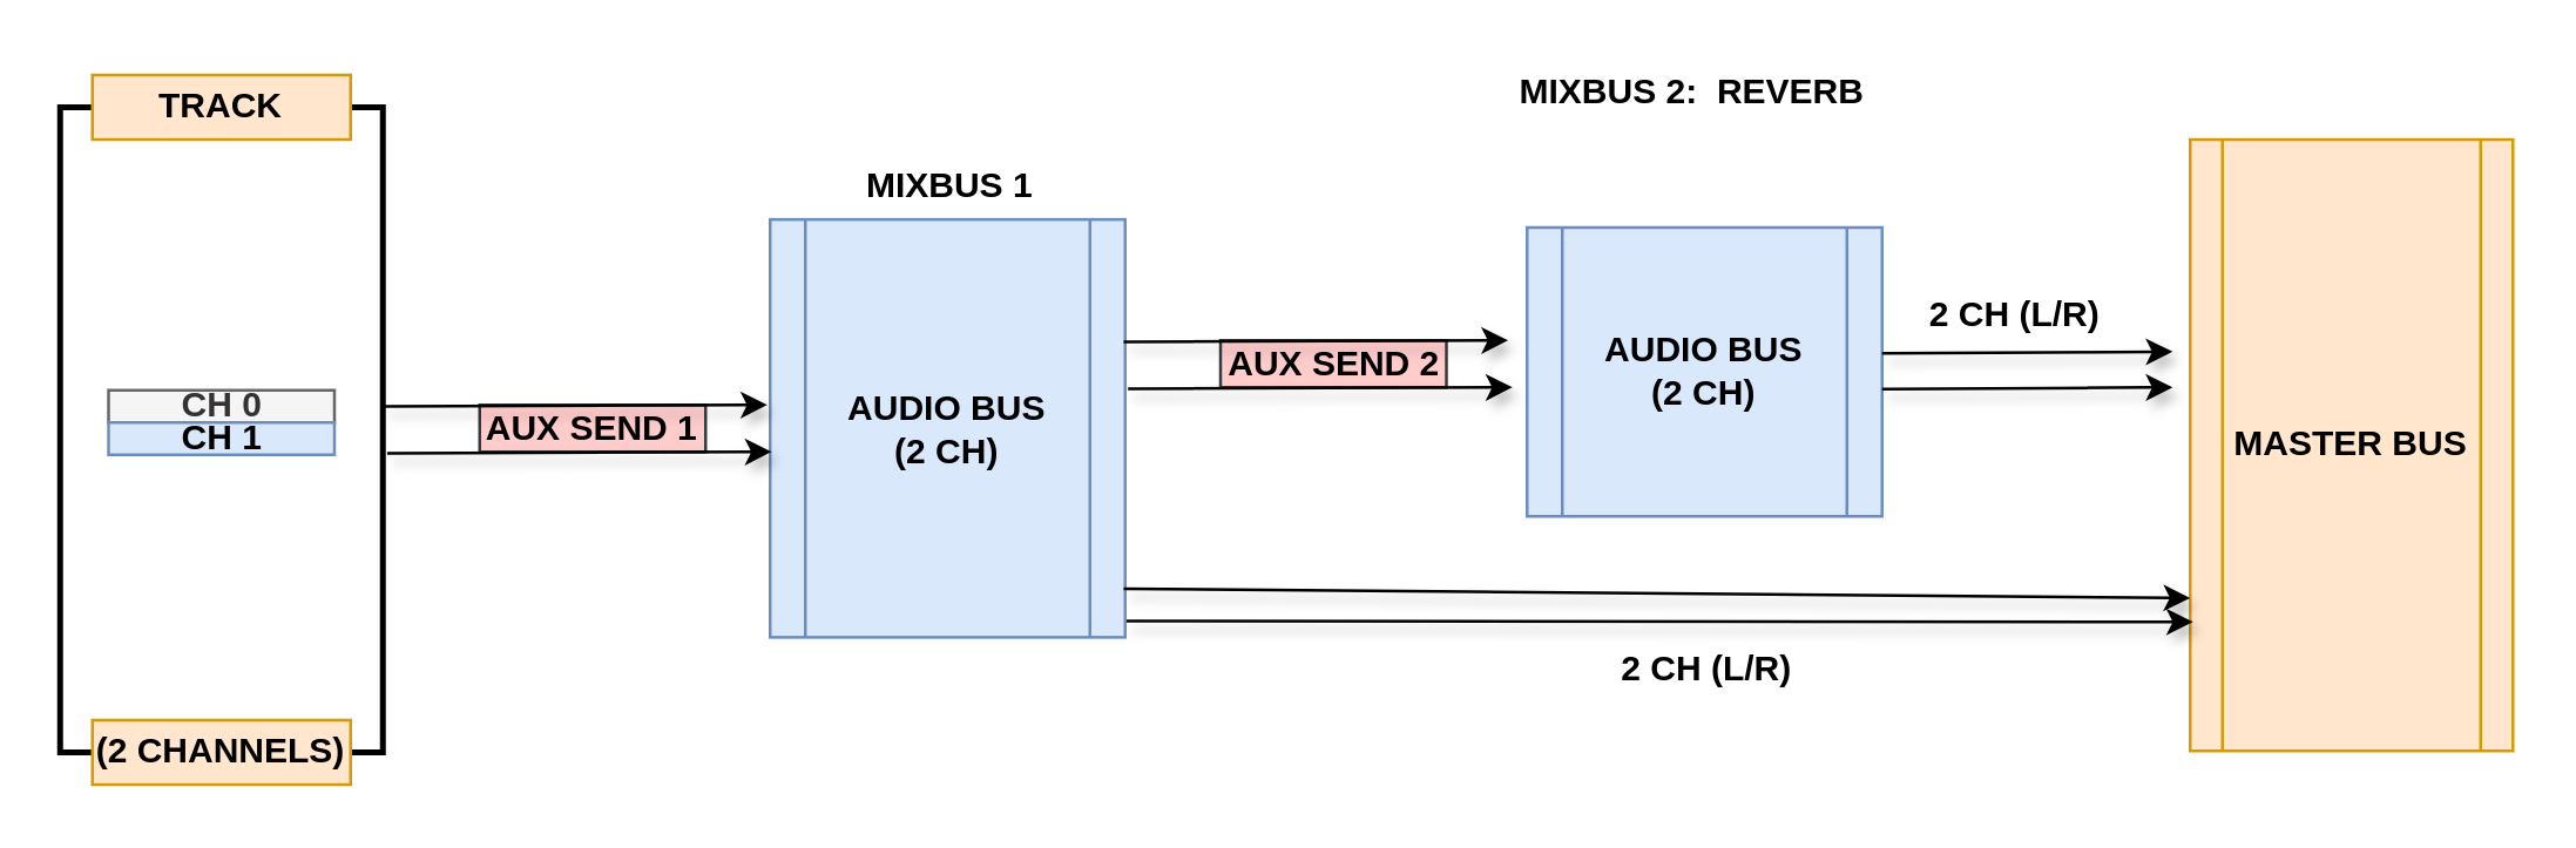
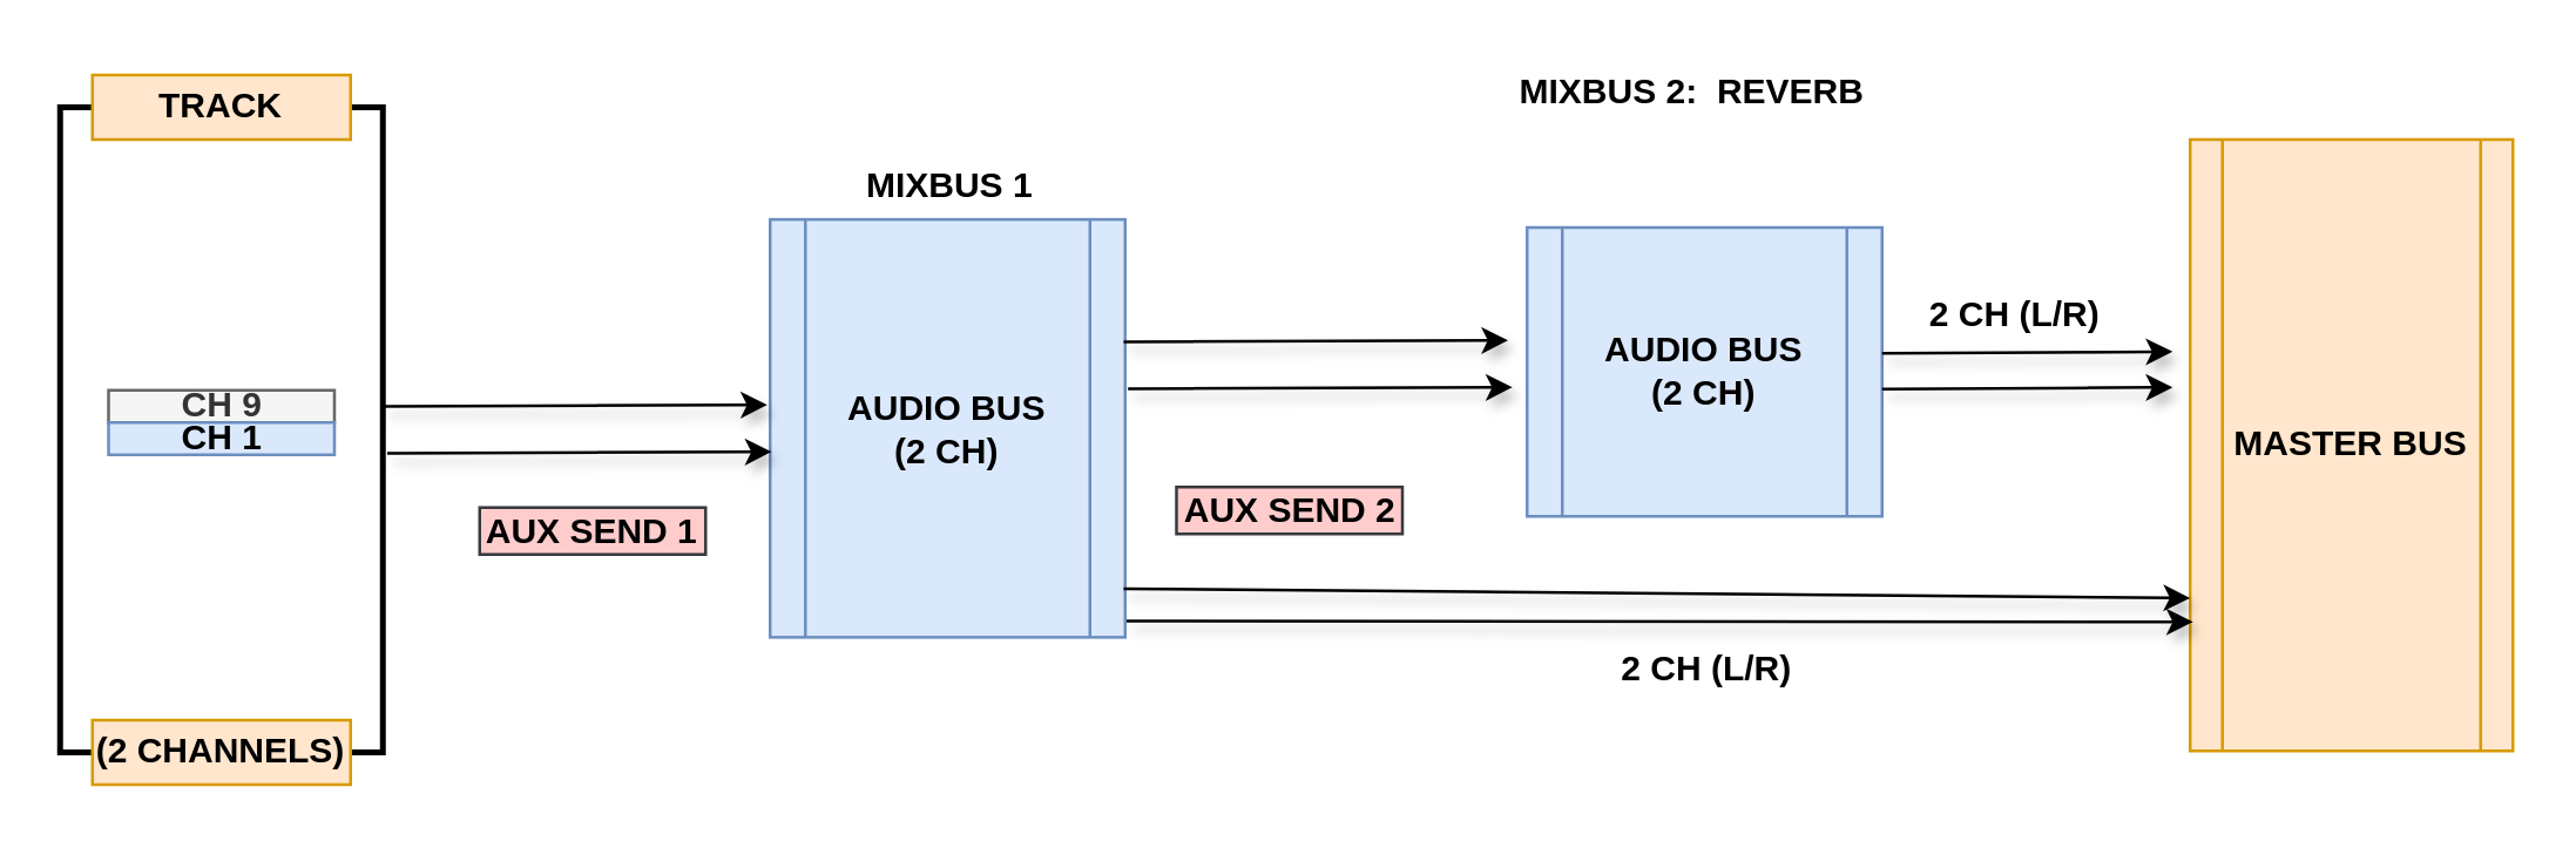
  <mxCell id="0" />
  <mxCell id="1" parent="0" />
  <mxCell id="2" value="&lt;b&gt;AUDIO BUS&lt;br&gt;(2 CH)&lt;/b&gt;" style="shape=process;whiteSpace=wrap;html=1;backgroundOutline=1;fillColor=#dae8fc;strokeColor=#6c8ebf;" parent="1" vertex="1"><mxGeometry x="262" y="74.25" width="121" height="142.5" as="geometry" /></mxCell>
  <mxCell id="3" value="&lt;b&gt;MASTER BUS&lt;/b&gt;" style="shape=process;whiteSpace=wrap;html=1;backgroundOutline=1;fillColor=#ffe6cc;strokeColor=#d79b00;" parent="1" vertex="1"><mxGeometry x="746" y="47" width="110" height="208.5" as="geometry" /></mxCell>
- <mxCell id="4" value="&lt;b&gt;CH 0&lt;/b&gt;" style="rounded=0;whiteSpace=wrap;html=1;fillColor=#f5f5f5;strokeColor=#666666;fontColor=#333333;" parent="1" vertex="1"><mxGeometry x="36.5" y="132.5" width="77" height="11" as="geometry" /></mxCell>
+ <mxCell id="4" value="&lt;b&gt;CH 9&lt;/b&gt;" style="rounded=0;whiteSpace=wrap;html=1;fillColor=#f5f5f5;strokeColor=#666666;fontColor=#333333;" parent="1" vertex="1"><mxGeometry x="36.5" y="132.5" width="77" height="11" as="geometry" /></mxCell>
  <mxCell id="5" value="&lt;b&gt;CH 1&lt;br&gt;&lt;/b&gt;" style="rounded=0;whiteSpace=wrap;html=1;fillColor=#dae8fc;strokeColor=#6c8ebf;" parent="1" vertex="1"><mxGeometry x="36.5" y="143.5" width="77" height="11" as="geometry" /></mxCell>
  <mxCell id="6" value="" style="strokeWidth=2;html=1;shape=mxgraph.flowchart.annotation_1;align=left;pointerEvents=1;labelBackgroundColor=none;fontColor=#000000;" parent="1" vertex="1"><mxGeometry x="20" y="36" width="22" height="220" as="geometry" /></mxCell>
  <mxCell id="7" value="" style="strokeWidth=2;html=1;shape=mxgraph.flowchart.annotation_1;align=left;pointerEvents=1;labelBackgroundColor=none;fontColor=#000000;rotation=-180;" parent="1" vertex="1"><mxGeometry x="108" y="36" width="22" height="220" as="geometry" /></mxCell>
  <mxCell id="8" value="&lt;b&gt;TRACK&lt;/b&gt;" style="rounded=0;whiteSpace=wrap;html=1;labelBackgroundColor=none;fillColor=#ffe6cc;strokeColor=#d79b00;" parent="1" vertex="1"><mxGeometry x="31" y="25" width="88" height="22" as="geometry" /></mxCell>
  <mxCell id="9" value="&lt;b&gt;(2 CHANNELS)&lt;/b&gt;" style="rounded=0;whiteSpace=wrap;html=1;labelBackgroundColor=none;fillColor=#ffe6cc;strokeColor=#d79b00;" parent="1" vertex="1"><mxGeometry x="31" y="245" width="88" height="22" as="geometry" /></mxCell>
- <mxCell id="10" value="&lt;b&gt;AUX SEND 1&lt;/b&gt;" style="rounded=0;whiteSpace=wrap;html=1;labelBackgroundColor=none;strokeColor=#36393d;fillColor=#ffcccc;" parent="1" vertex="1"><mxGeometry x="163" y="137.5" width="77" height="16" as="geometry" /></mxCell>
+ <mxCell id="10" value="&lt;b&gt;AUX SEND 1&lt;/b&gt;" style="rounded=0;whiteSpace=wrap;html=1;labelBackgroundColor=none;strokeColor=#36393d;fillColor=#ffcccc;" parent="1" vertex="1"><mxGeometry x="163" y="172.5" width="77" height="16" as="geometry" /></mxCell>
  <mxCell id="11" value="&lt;b&gt;MIXBUS&lt;/b&gt; &lt;b&gt;1&lt;/b&gt;" style="text;html=1;align=center;verticalAlign=middle;resizable=0;points=[];autosize=1;fontColor=#000000;" parent="1" vertex="1"><mxGeometry x="284" y="52.25" width="77" height="22" as="geometry" /></mxCell>
  <mxCell id="12" value="" style="endArrow=classic;html=1;shadow=1;fontColor=#000000;fillColor=none;entryX=-0.008;entryY=0.545;entryDx=0;entryDy=0;entryPerimeter=0;" parent="1" edge="1"><mxGeometry width="50" height="50" relative="1" as="geometry"><mxPoint x="131.47" y="153.95" as="sourcePoint" /><mxPoint x="262.502" y="153.5" as="targetPoint" /></mxGeometry></mxCell>
  <mxCell id="13" value="" style="endArrow=classic;html=1;shadow=1;fontColor=#000000;fillColor=none;entryX=-0.008;entryY=0.545;entryDx=0;entryDy=0;entryPerimeter=0;" parent="1" edge="1"><mxGeometry width="50" height="50" relative="1" as="geometry"><mxPoint x="130" y="137.95" as="sourcePoint" /><mxPoint x="261.032" y="137.5" as="targetPoint" /></mxGeometry></mxCell>
  <mxCell id="14" value="&lt;b&gt;AUDIO BUS&lt;br&gt;(2 CH)&lt;/b&gt;" style="shape=process;whiteSpace=wrap;html=1;backgroundOutline=1;fillColor=#dae8fc;strokeColor=#6c8ebf;" parent="1" vertex="1"><mxGeometry x="520" y="77" width="121" height="98.5" as="geometry" /></mxCell>
- <mxCell id="15" value="&lt;b&gt;AUX SEND 2&lt;br&gt;&lt;/b&gt;" style="rounded=0;whiteSpace=wrap;html=1;labelBackgroundColor=none;strokeColor=#36393d;fillColor=#ffcccc;" parent="1" vertex="1"><mxGeometry x="415.5" y="115.5" width="77" height="16" as="geometry" /></mxCell>
+ <mxCell id="15" value="&lt;b&gt;AUX SEND 2&lt;br&gt;&lt;/b&gt;" style="rounded=0;whiteSpace=wrap;html=1;labelBackgroundColor=none;strokeColor=#36393d;fillColor=#ffcccc;" parent="1" vertex="1"><mxGeometry x="400.5" y="165.5" width="77" height="16" as="geometry" /></mxCell>
  <mxCell id="16" value="&lt;b&gt;MIXBUS&lt;/b&gt; &lt;b&gt;2:&amp;nbsp; REVERB&lt;br&gt;&lt;/b&gt;" style="text;html=1;align=center;verticalAlign=middle;resizable=0;points=[];autosize=1;fontColor=#000000;" parent="1" vertex="1"><mxGeometry x="510" y="20" width="132" height="22" as="geometry" /></mxCell>
  <mxCell id="17" value="" style="endArrow=classic;html=1;shadow=1;fontColor=#000000;fillColor=none;entryX=-0.008;entryY=0.545;entryDx=0;entryDy=0;entryPerimeter=0;" parent="1" edge="1"><mxGeometry width="50" height="50" relative="1" as="geometry"><mxPoint x="383.97" y="131.95" as="sourcePoint" /><mxPoint x="515.002" y="131.5" as="targetPoint" /></mxGeometry></mxCell>
  <mxCell id="18" value="" style="endArrow=classic;html=1;shadow=1;fontColor=#000000;fillColor=none;entryX=-0.008;entryY=0.545;entryDx=0;entryDy=0;entryPerimeter=0;" parent="1" edge="1"><mxGeometry width="50" height="50" relative="1" as="geometry"><mxPoint x="382.5" y="115.95" as="sourcePoint" /><mxPoint x="513.532" y="115.5" as="targetPoint" /></mxGeometry></mxCell>
  <mxCell id="19" value="" style="endArrow=classic;html=1;shadow=1;strokeColor=#000000;fontColor=#000000;" parent="1" edge="1"><mxGeometry width="50" height="50" relative="1" as="geometry"><mxPoint x="641" y="132.12" as="sourcePoint" /><mxPoint x="740" y="131.5" as="targetPoint" /></mxGeometry></mxCell>
  <mxCell id="20" value="" style="endArrow=classic;html=1;shadow=1;fontColor=#000000;fillColor=none;" parent="1" edge="1"><mxGeometry width="50" height="50" relative="1" as="geometry"><mxPoint x="641" y="119.94" as="sourcePoint" /><mxPoint x="740" y="119.32" as="targetPoint" /></mxGeometry></mxCell>
  <mxCell id="21" value="&lt;b&gt;2 CH (L/R)&lt;/b&gt;" style="text;html=1;align=center;verticalAlign=middle;resizable=0;points=[];autosize=1;fontColor=#000000;" parent="1" vertex="1"><mxGeometry x="647" y="95.91" width="77" height="22" as="geometry" /></mxCell>
  <mxCell id="22" value="" style="endArrow=classic;html=1;shadow=1;fontColor=#000000;fillColor=none;entryX=0;entryY=0.75;entryDx=0;entryDy=0;" parent="1" target="3" edge="1"><mxGeometry width="50" height="50" relative="1" as="geometry"><mxPoint x="382.5" y="200.2" as="sourcePoint" /><mxPoint x="513.532" y="199.75" as="targetPoint" /></mxGeometry></mxCell>
  <mxCell id="23" value="" style="endArrow=classic;html=1;shadow=1;fontColor=#000000;fillColor=none;entryX=0;entryY=0.75;entryDx=0;entryDy=0;" parent="1" edge="1"><mxGeometry width="50" height="50" relative="1" as="geometry"><mxPoint x="383.5" y="211.2" as="sourcePoint" /><mxPoint x="747" y="211.5" as="targetPoint" /></mxGeometry></mxCell>
  <mxCell id="24" value="&lt;b&gt;2 CH (L/R)&lt;/b&gt;" style="text;html=1;align=center;verticalAlign=middle;resizable=0;points=[];autosize=1;fontColor=#000000;" parent="1" vertex="1"><mxGeometry x="542" y="216.75" width="77" height="22" as="geometry" /></mxCell>
